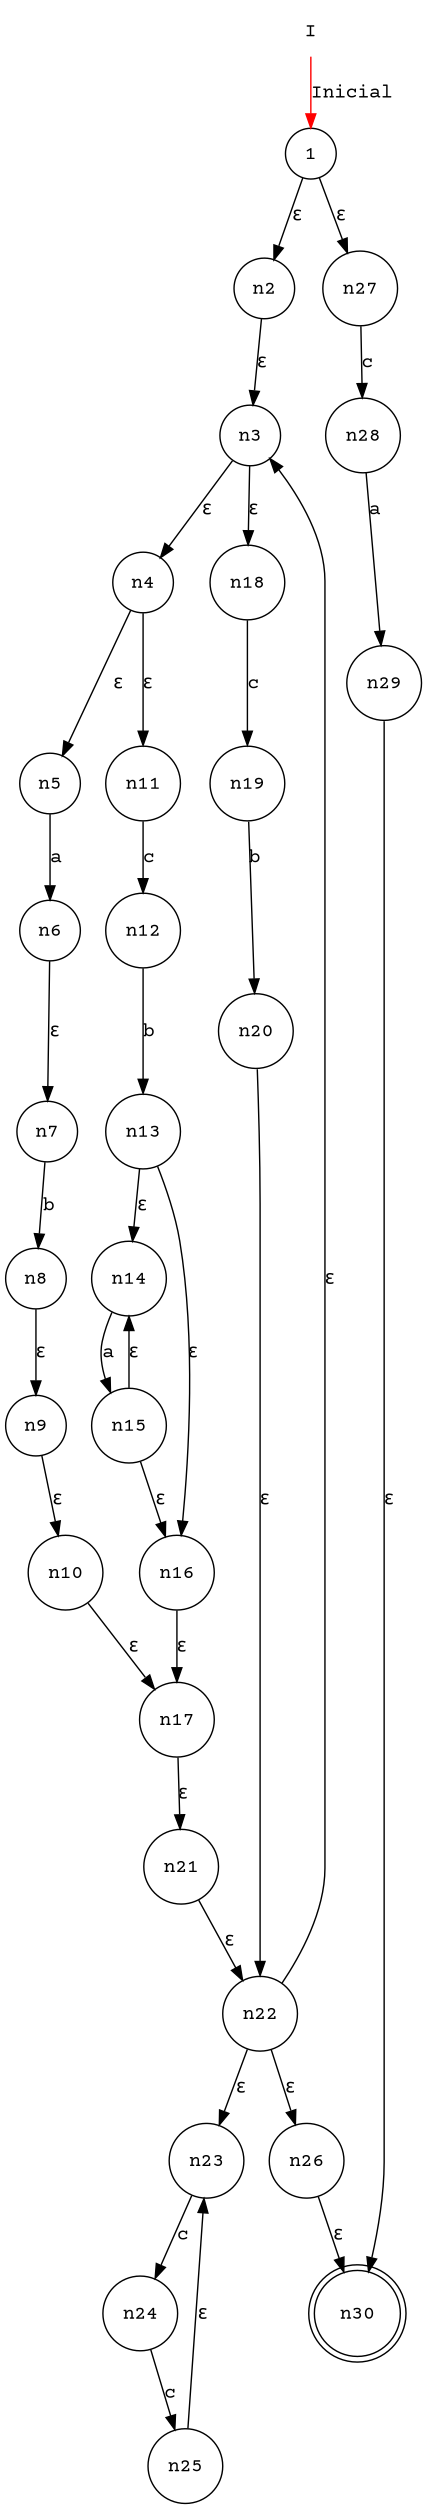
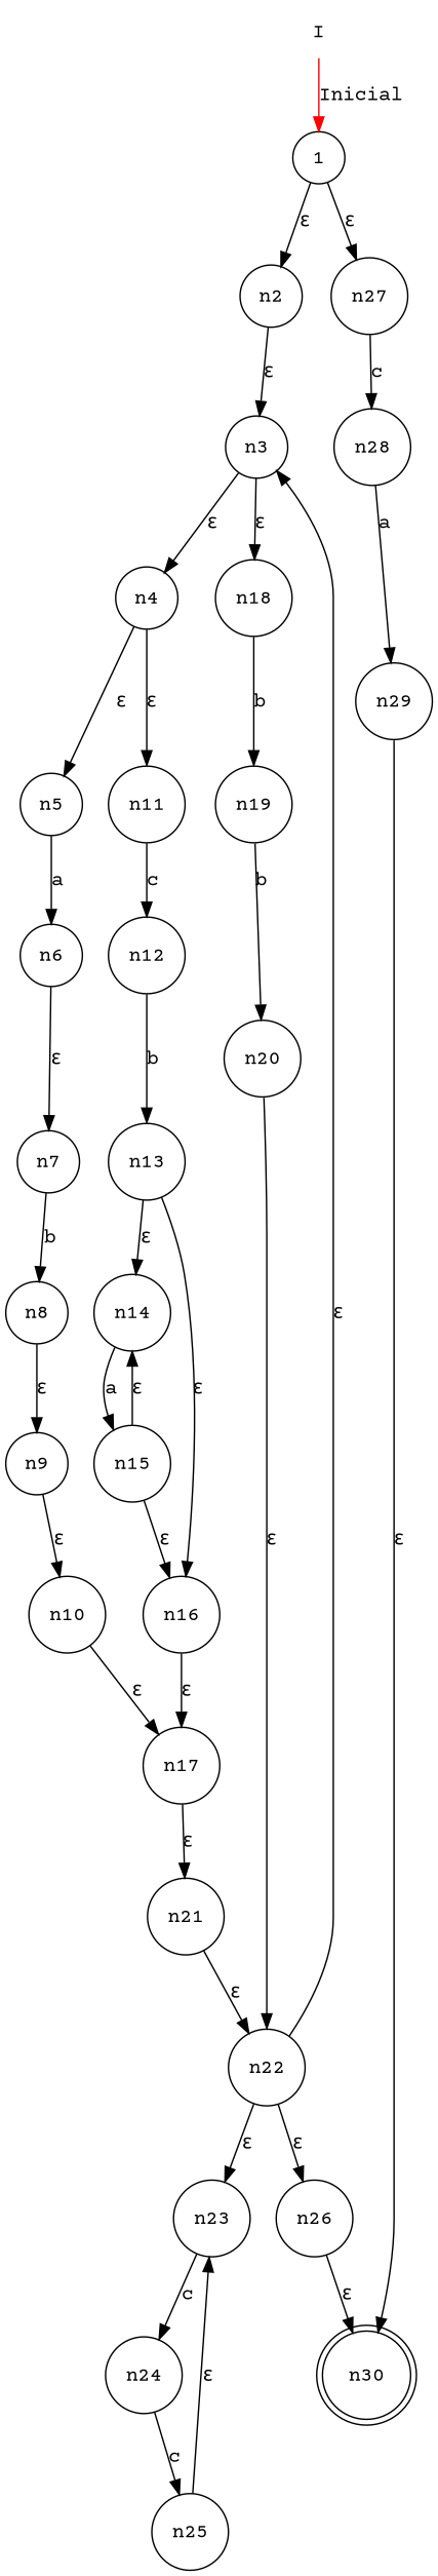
  digraph {
    fontname="Courier Prime"
    rankdir=TB
    node [fontname="Courier Prime" shape=circle]
    edge [fontname="Courier Prime"]
    I [shape=plaintext]
    1
    n2
    n27
    n30 [shape=doublecircle]
    n3
    n28
    n4
    n18
    n5
    n11
    n19
    n6
    n12
    n20
    n7
    n13
    n8
    n9
    n10
    n17
    n21
    n22
    n14
    n16
    n15
    n23
    n26
    n24
    n25
    n29
    I -> 1 [color=red label=Inicial]
    1 -> n2 [label="&epsilon;"]
    1 -> n27 [label="&epsilon;"]
    n2 -> n3 [label="&epsilon;"]
    n27 -> n28 [label=c]
    n3 -> n4 [label="&epsilon;"]
    n3 -> n18 [label="&epsilon;"]
    n28 -> n29 [label=a]
    n4 -> n5 [label="&epsilon;"]
    n4 -> n11 [label="&epsilon;"]
-   n18 -> n19 [label=c]
+   n18 -> n19 [label=b]
    n5 -> n6 [label=a]
    n11 -> n12 [label=c]
    n19 -> n20 [label=b]
    n6 -> n7 [label="&epsilon;"]
    n12 -> n13 [label=b]
    n20 -> n22 [label="&epsilon;"]
    n7 -> n8 [label=b]
    n13 -> n14 [label="&epsilon;"]
    n13 -> n16 [label="&epsilon;"]
    n8 -> n9 [label="&epsilon;"]
    n9 -> n10 [label="&epsilon;"]
    n10 -> n17 [label="&epsilon;"]
    n17 -> n21 [label="&epsilon;"]
    n21 -> n22 [label="&epsilon;"]
    n22 -> n3 [label="&epsilon;"]
    n22 -> n23 [label="&epsilon;"]
    n22 -> n26 [label="&epsilon;"]
    n14 -> n15 [label=a]
    n16 -> n17 [label="&epsilon;"]
    n15 -> n14 [label="&epsilon;"]
    n15 -> n16 [label="&epsilon;"]
    n23 -> n24 [label=c]
    n26 -> n30 [label="&epsilon;"]
    n24 -> n25 [label=c]
    n25 -> n23 [label="&epsilon;"]
    n29 -> n30 [label="&epsilon;" peripheries=4]
  }
